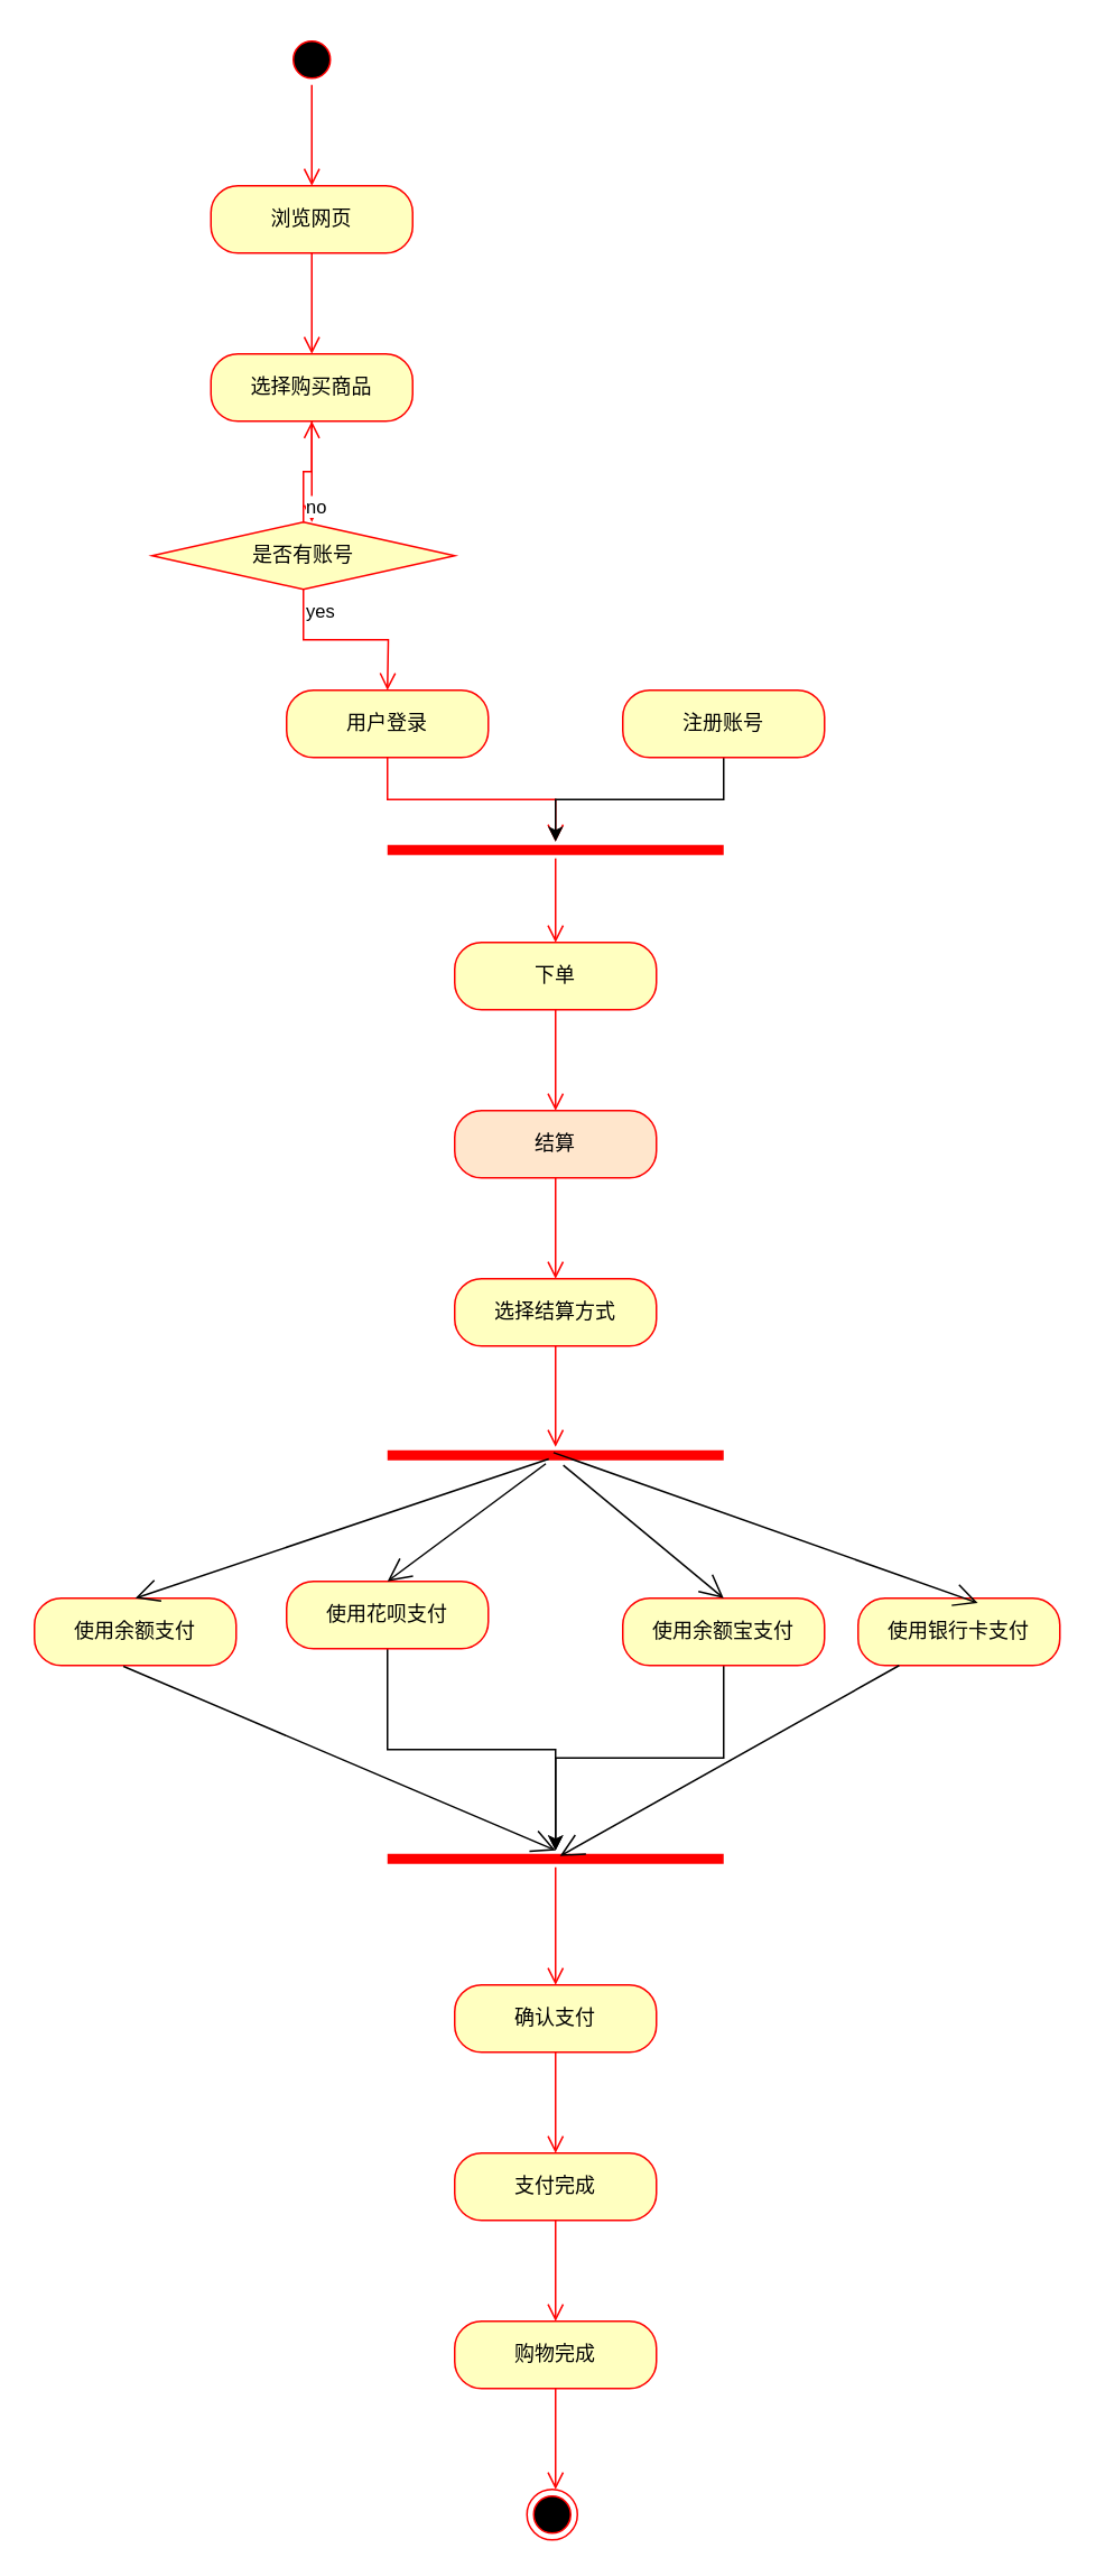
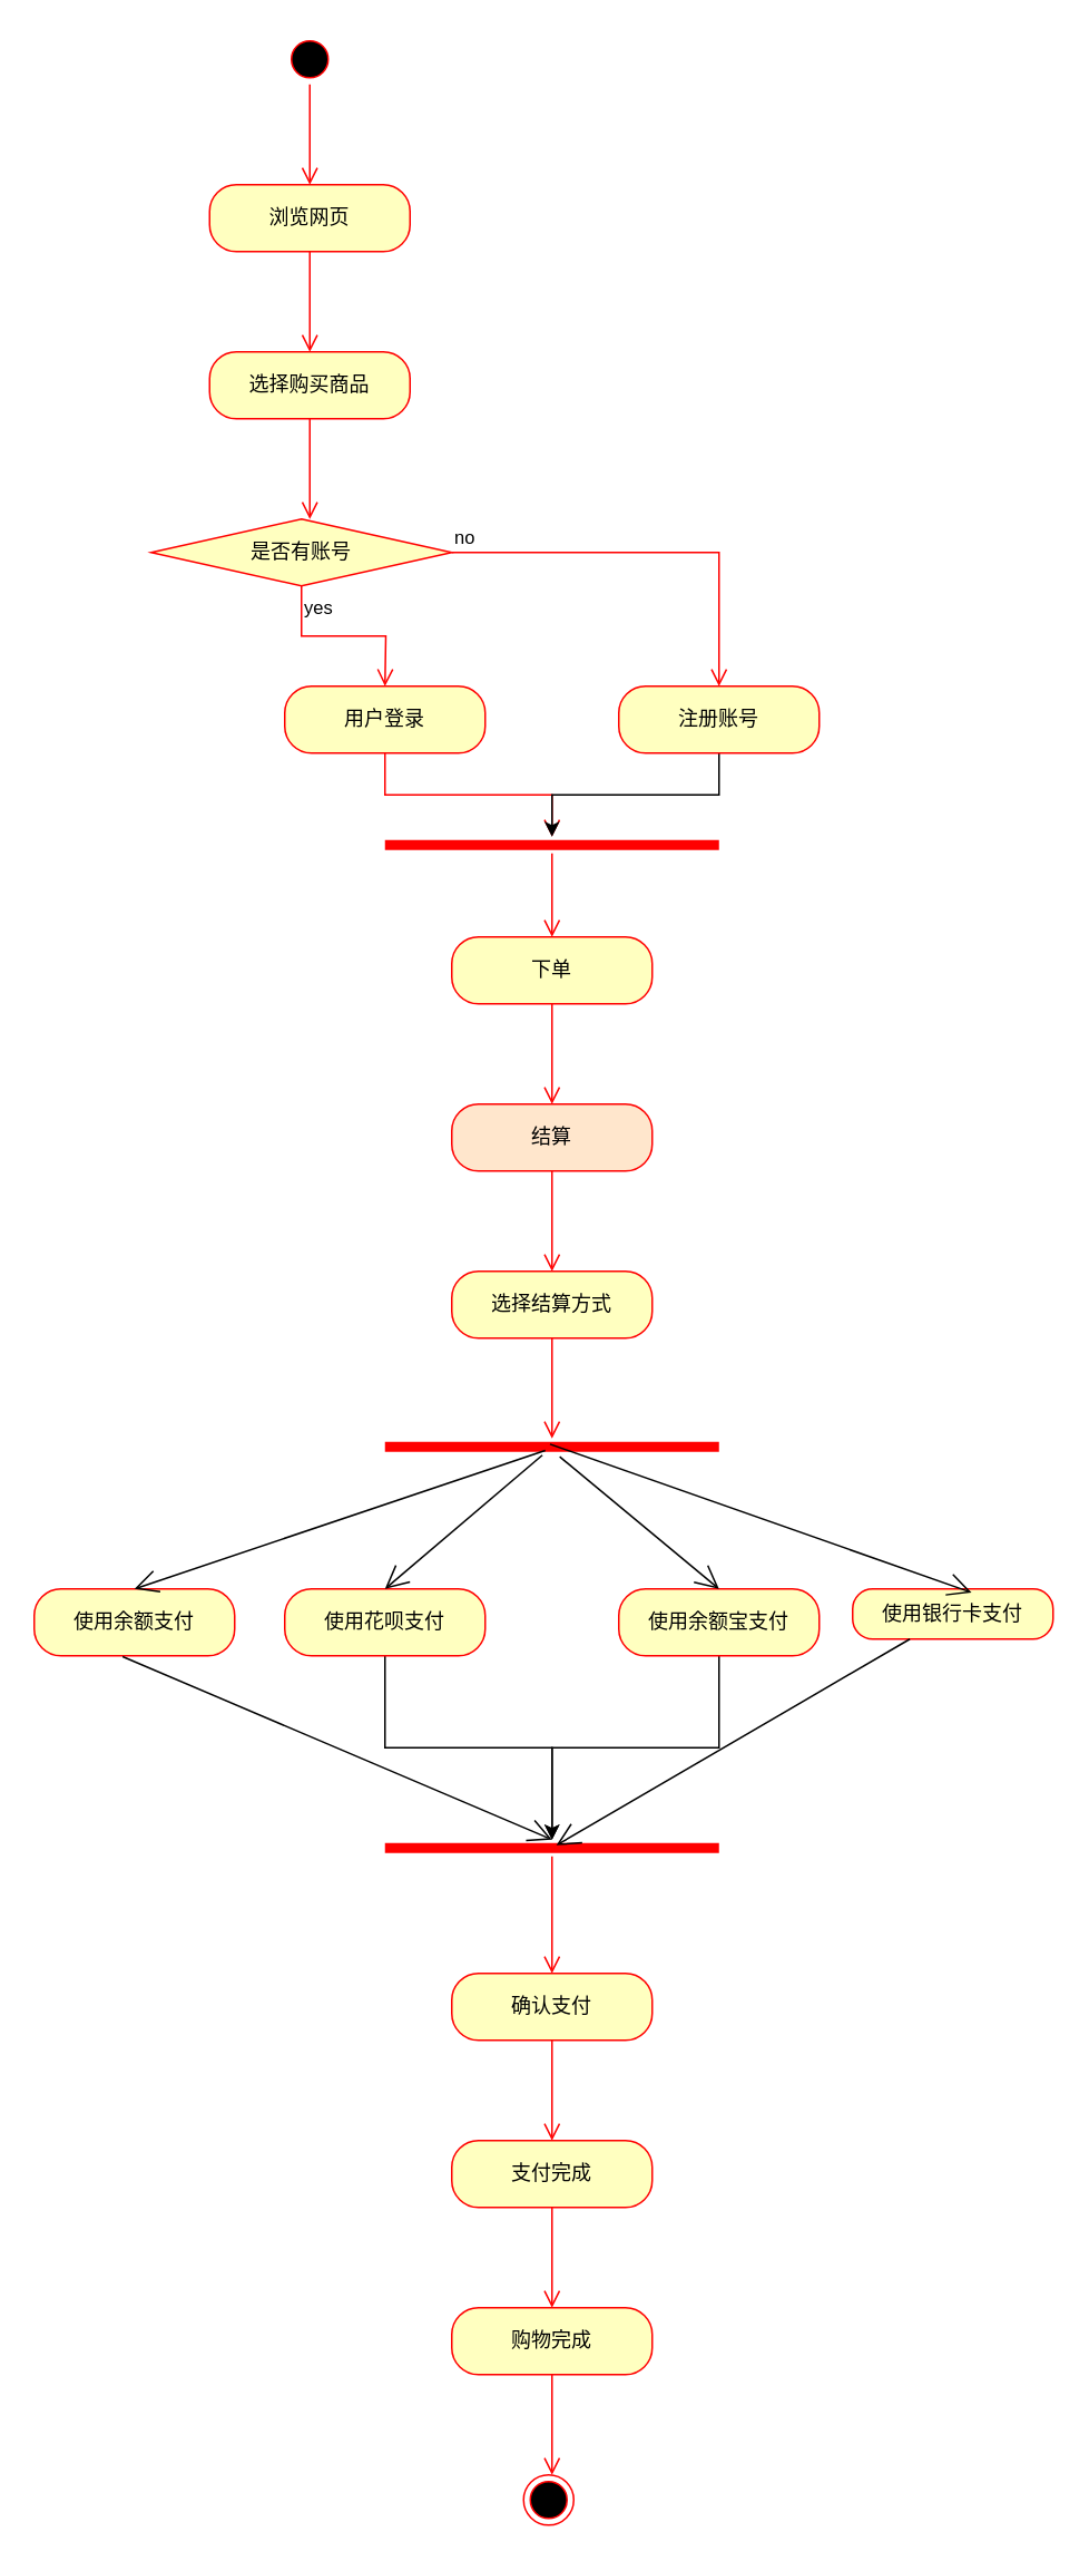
  <mxCell id="0" />
  <mxCell id="1" parent="0" />
  <mxCell id="2" value="" style="ellipse;html=1;shape=startState;fillColor=#000000;strokeColor=#ff0000;" vertex="1" parent="1"><mxGeometry x="170" y="20" width="30" height="30" as="geometry" /></mxCell>
  <mxCell id="3" value="" style="edgeStyle=orthogonalEdgeStyle;html=1;verticalAlign=bottom;endArrow=open;endSize=8;strokeColor=#ff0000;rounded=0;" edge="1" source="2" parent="1"><mxGeometry relative="1" as="geometry"><mxPoint x="185" y="110" as="targetPoint" /></mxGeometry></mxCell>
  <mxCell id="4" value="浏览网页" style="rounded=1;whiteSpace=wrap;html=1;arcSize=40;fontColor=#000000;fillColor=#ffffc0;strokeColor=#ff0000;" vertex="1" parent="1"><mxGeometry x="125" y="110" width="120" height="40" as="geometry" /></mxCell>
  <mxCell id="5" value="" style="edgeStyle=orthogonalEdgeStyle;html=1;verticalAlign=bottom;endArrow=open;endSize=8;strokeColor=#ff0000;rounded=0;" edge="1" source="4" parent="1"><mxGeometry relative="1" as="geometry"><mxPoint x="185" y="210" as="targetPoint" /></mxGeometry></mxCell>
  <mxCell id="6" value="选择购买商品" style="rounded=1;whiteSpace=wrap;html=1;arcSize=40;fontColor=#000000;fillColor=#ffffc0;strokeColor=#ff0000;" vertex="1" parent="1"><mxGeometry x="125" y="210" width="120" height="40" as="geometry" /></mxCell>
  <mxCell id="7" value="" style="edgeStyle=orthogonalEdgeStyle;html=1;verticalAlign=bottom;endArrow=open;endSize=8;strokeColor=#ff0000;rounded=0;" edge="1" source="6" parent="1"><mxGeometry relative="1" as="geometry"><mxPoint x="185" y="310" as="targetPoint" /></mxGeometry></mxCell>
  <mxCell id="8" value="是否有账号" style="rhombus;whiteSpace=wrap;html=1;fontColor=#000000;fillColor=#ffffc0;strokeColor=#ff0000;" vertex="1" parent="1"><mxGeometry x="90" y="310" width="180" height="40" as="geometry" /></mxCell>
- <mxCell id="9" value="no" style="edgeStyle=orthogonalEdgeStyle;html=1;align=left;verticalAlign=bottom;endArrow=open;endSize=8;strokeColor=#ff0000;rounded=0;" edge="1" source="8" parent="1" target="6"><mxGeometry x="-1" relative="1" as="geometry"><mxPoint x="370" y="330" as="targetPoint" /></mxGeometry></mxCell>
+ <mxCell id="9" value="no" style="edgeStyle=orthogonalEdgeStyle;html=1;align=left;verticalAlign=bottom;endArrow=open;endSize=8;strokeColor=#ff0000;rounded=0;entryX=0.5;entryY=0;entryDx=0;entryDy=0;" edge="1" source="8" parent="1" target="14"><mxGeometry x="-1" relative="1" as="geometry"><mxPoint x="370" y="330" as="targetPoint" /></mxGeometry></mxCell>
  <mxCell id="10" value="yes" style="edgeStyle=orthogonalEdgeStyle;html=1;align=left;verticalAlign=top;endArrow=open;endSize=8;strokeColor=#ff0000;rounded=0;" edge="1" source="8" parent="1"><mxGeometry x="-1" relative="1" as="geometry"><mxPoint x="230" y="410" as="targetPoint" /></mxGeometry></mxCell>
  <mxCell id="11" value="用户登录" style="rounded=1;whiteSpace=wrap;html=1;arcSize=40;fontColor=#000000;fillColor=#ffffc0;strokeColor=#ff0000;" vertex="1" parent="1"><mxGeometry x="170" y="410" width="120" height="40" as="geometry" /></mxCell>
  <mxCell id="12" value="" style="edgeStyle=orthogonalEdgeStyle;html=1;verticalAlign=bottom;endArrow=open;endSize=8;strokeColor=#ff0000;rounded=0;" edge="1" source="11" parent="1" target="15"><mxGeometry relative="1" as="geometry"><mxPoint x="230" y="510" as="targetPoint" /></mxGeometry></mxCell>
  <mxCell id="13" value="" style="edgeStyle=orthogonalEdgeStyle;rounded=0;orthogonalLoop=1;jettySize=auto;html=1;" edge="1" parent="1" source="14" target="15"><mxGeometry relative="1" as="geometry" /></mxCell>
  <mxCell id="14" value="注册账号" style="rounded=1;whiteSpace=wrap;html=1;arcSize=40;fontColor=#000000;fillColor=#ffffc0;strokeColor=#ff0000;" vertex="1" parent="1"><mxGeometry x="370" y="410" width="120" height="40" as="geometry" /></mxCell>
  <mxCell id="15" value="" style="shape=line;html=1;strokeWidth=6;strokeColor=#ff0000;" vertex="1" parent="1"><mxGeometry x="230" y="500" width="200" height="10" as="geometry" /></mxCell>
  <mxCell id="16" value="" style="edgeStyle=orthogonalEdgeStyle;html=1;verticalAlign=bottom;endArrow=open;endSize=8;strokeColor=#ff0000;rounded=0;" edge="1" source="15" parent="1"><mxGeometry relative="1" as="geometry"><mxPoint x="330" y="560" as="targetPoint" /></mxGeometry></mxCell>
  <mxCell id="17" value="下单" style="rounded=1;whiteSpace=wrap;html=1;arcSize=40;fontColor=#000000;fillColor=#ffffc0;strokeColor=#ff0000;" vertex="1" parent="1"><mxGeometry x="270" y="560" width="120" height="40" as="geometry" /></mxCell>
  <mxCell id="18" value="" style="edgeStyle=orthogonalEdgeStyle;html=1;verticalAlign=bottom;endArrow=open;endSize=8;strokeColor=#ff0000;rounded=0;" edge="1" source="17" parent="1"><mxGeometry relative="1" as="geometry"><mxPoint x="330" y="660" as="targetPoint" /></mxGeometry></mxCell>
  <mxCell id="19" value="结算" style="rounded=1;whiteSpace=wrap;html=1;arcSize=40;fontColor=#000000;fillColor=#ffe6cc;strokeColor=#ff0000;" vertex="1" parent="1"><mxGeometry x="270" y="660" width="120" height="40" as="geometry" /></mxCell>
  <mxCell id="20" value="" style="edgeStyle=orthogonalEdgeStyle;html=1;verticalAlign=bottom;endArrow=open;endSize=8;strokeColor=#ff0000;rounded=0;" edge="1" source="19" parent="1"><mxGeometry relative="1" as="geometry"><mxPoint x="330" y="760" as="targetPoint" /></mxGeometry></mxCell>
  <mxCell id="21" value="选择结算方式" style="rounded=1;whiteSpace=wrap;html=1;arcSize=40;fontColor=#000000;fillColor=#ffffc0;strokeColor=#ff0000;" vertex="1" parent="1"><mxGeometry x="270" y="760" width="120" height="40" as="geometry" /></mxCell>
  <mxCell id="22" value="" style="edgeStyle=orthogonalEdgeStyle;html=1;verticalAlign=bottom;endArrow=open;endSize=8;strokeColor=#ff0000;rounded=0;" edge="1" source="21" parent="1"><mxGeometry relative="1" as="geometry"><mxPoint x="330" y="860" as="targetPoint" /></mxGeometry></mxCell>
  <mxCell id="23" value="" style="shape=line;html=1;strokeWidth=6;strokeColor=#ff0000;" vertex="1" parent="1"><mxGeometry x="230" y="860" width="200" height="10" as="geometry" /></mxCell>
  <mxCell id="24" value="" style="edgeStyle=orthogonalEdgeStyle;rounded=0;orthogonalLoop=1;jettySize=auto;html=1;" edge="1" parent="1" source="25" target="34"><mxGeometry relative="1" as="geometry" /></mxCell>
  <mxCell id="25" value="使用余额宝支付" style="rounded=1;whiteSpace=wrap;html=1;arcSize=40;fontColor=#000000;fillColor=#ffffc0;strokeColor=#ff0000;" vertex="1" parent="1"><mxGeometry x="370" y="950" width="120" height="40" as="geometry" /></mxCell>
  <mxCell id="26" value="" style="edgeStyle=orthogonalEdgeStyle;rounded=0;orthogonalLoop=1;jettySize=auto;html=1;" edge="1" parent="1" source="27" target="34"><mxGeometry relative="1" as="geometry" /></mxCell>
- <mxCell id="27" value="使用花呗支付" style="rounded=1;whiteSpace=wrap;html=1;arcSize=40;fontColor=#000000;fillColor=#ffffc0;strokeColor=#ff0000;" vertex="1" parent="1"><mxGeometry x="170" y="940" width="120" height="40" as="geometry" /></mxCell>
+ <mxCell id="27" value="使用花呗支付" style="rounded=1;whiteSpace=wrap;html=1;arcSize=40;fontColor=#000000;fillColor=#ffffc0;strokeColor=#ff0000;" vertex="1" parent="1"><mxGeometry x="170" y="950" width="120" height="40" as="geometry" /></mxCell>
  <mxCell id="28" value="使用余额支付" style="rounded=1;whiteSpace=wrap;html=1;arcSize=40;fontColor=#000000;fillColor=#ffffc0;strokeColor=#ff0000;" vertex="1" parent="1"><mxGeometry x="20" y="950" width="120" height="40" as="geometry" /></mxCell>
- <mxCell id="29" value="使用银行卡支付" style="rounded=1;whiteSpace=wrap;html=1;arcSize=40;fontColor=#000000;fillColor=#ffffc0;strokeColor=#ff0000;" vertex="1" parent="1"><mxGeometry x="510" y="950" width="120" height="40" as="geometry" /></mxCell>
+ <mxCell id="29" value="使用银行卡支付" style="rounded=1;whiteSpace=wrap;html=1;arcSize=40;fontColor=#000000;fillColor=#ffffc0;strokeColor=#ff0000;" vertex="1" parent="1"><mxGeometry x="510" y="950" width="120" height="30" as="geometry" /></mxCell>
  <mxCell id="30" value="" style="endArrow=open;endFill=1;endSize=12;html=1;rounded=0;exitX=0.523;exitY=1.094;exitDx=0;exitDy=0;exitPerimeter=0;entryX=0.5;entryY=0;entryDx=0;entryDy=0;" edge="1" parent="1" source="23" target="25"><mxGeometry width="160" relative="1" as="geometry"><mxPoint x="250" y="1020" as="sourcePoint" /><mxPoint x="410" y="1020" as="targetPoint" /></mxGeometry></mxCell>
  <mxCell id="31" value="" style="endArrow=open;endFill=1;endSize=12;html=1;rounded=0;exitX=0.471;exitY=1;exitDx=0;exitDy=0;exitPerimeter=0;entryX=0.5;entryY=0;entryDx=0;entryDy=0;" edge="1" parent="1" source="23" target="27"><mxGeometry width="160" relative="1" as="geometry"><mxPoint x="250" y="1020" as="sourcePoint" /><mxPoint x="410" y="1020" as="targetPoint" /></mxGeometry></mxCell>
  <mxCell id="32" value="" style="endArrow=open;endFill=1;endSize=12;html=1;rounded=0;exitX=0.494;exitY=0.341;exitDx=0;exitDy=0;exitPerimeter=0;entryX=0.593;entryY=0.071;entryDx=0;entryDy=0;entryPerimeter=0;" edge="1" parent="1" source="23" target="29"><mxGeometry width="160" relative="1" as="geometry"><mxPoint x="250" y="1020" as="sourcePoint" /><mxPoint x="410" y="1020" as="targetPoint" /></mxGeometry></mxCell>
  <mxCell id="33" value="" style="endArrow=open;endFill=1;endSize=12;html=1;rounded=0;exitX=0.48;exitY=0.718;exitDx=0;exitDy=0;exitPerimeter=0;entryX=0.5;entryY=0;entryDx=0;entryDy=0;" edge="1" parent="1" source="23" target="28"><mxGeometry width="160" relative="1" as="geometry"><mxPoint x="250" y="1020" as="sourcePoint" /><mxPoint x="410" y="1020" as="targetPoint" /></mxGeometry></mxCell>
  <mxCell id="34" value="" style="shape=line;html=1;strokeWidth=6;strokeColor=#ff0000;" vertex="1" parent="1"><mxGeometry x="230" y="1100" width="200" height="10" as="geometry" /></mxCell>
  <mxCell id="35" value="" style="edgeStyle=orthogonalEdgeStyle;html=1;verticalAlign=bottom;endArrow=open;endSize=8;strokeColor=#ff0000;rounded=0;" edge="1" source="34" parent="1"><mxGeometry relative="1" as="geometry"><mxPoint x="330" y="1180" as="targetPoint" /></mxGeometry></mxCell>
  <mxCell id="36" value="" style="endArrow=open;endFill=1;endSize=12;html=1;rounded=0;entryX=0.513;entryY=0.341;entryDx=0;entryDy=0;entryPerimeter=0;" edge="1" parent="1" source="29" target="34"><mxGeometry width="160" relative="1" as="geometry"><mxPoint x="250" y="1020" as="sourcePoint" /><mxPoint x="410" y="1020" as="targetPoint" /></mxGeometry></mxCell>
  <mxCell id="37" value="" style="endArrow=open;endFill=1;endSize=12;html=1;rounded=0;exitX=0.441;exitY=1.012;exitDx=0;exitDy=0;exitPerimeter=0;" edge="1" parent="1" source="28"><mxGeometry width="160" relative="1" as="geometry"><mxPoint x="250" y="1020" as="sourcePoint" /><mxPoint x="330" y="1100" as="targetPoint" /></mxGeometry></mxCell>
  <mxCell id="38" value="确认支付" style="rounded=1;whiteSpace=wrap;html=1;arcSize=40;fontColor=#000000;fillColor=#ffffc0;strokeColor=#ff0000;" vertex="1" parent="1"><mxGeometry x="270" y="1180" width="120" height="40" as="geometry" /></mxCell>
  <mxCell id="39" value="" style="edgeStyle=orthogonalEdgeStyle;html=1;verticalAlign=bottom;endArrow=open;endSize=8;strokeColor=#ff0000;rounded=0;" edge="1" source="38" parent="1"><mxGeometry relative="1" as="geometry"><mxPoint x="330" y="1280" as="targetPoint" /></mxGeometry></mxCell>
  <mxCell id="40" value="支付完成" style="rounded=1;whiteSpace=wrap;html=1;arcSize=40;fontColor=#000000;fillColor=#ffffc0;strokeColor=#ff0000;" vertex="1" parent="1"><mxGeometry x="270" y="1280" width="120" height="40" as="geometry" /></mxCell>
  <mxCell id="41" value="" style="edgeStyle=orthogonalEdgeStyle;html=1;verticalAlign=bottom;endArrow=open;endSize=8;strokeColor=#ff0000;rounded=0;" edge="1" source="40" parent="1"><mxGeometry relative="1" as="geometry"><mxPoint x="330" y="1380" as="targetPoint" /></mxGeometry></mxCell>
  <mxCell id="42" value="购物完成" style="rounded=1;whiteSpace=wrap;html=1;arcSize=40;fontColor=#000000;fillColor=#ffffc0;strokeColor=#ff0000;" vertex="1" parent="1"><mxGeometry x="270" y="1380" width="120" height="40" as="geometry" /></mxCell>
  <mxCell id="43" value="" style="edgeStyle=orthogonalEdgeStyle;html=1;verticalAlign=bottom;endArrow=open;endSize=8;strokeColor=#ff0000;rounded=0;" edge="1" source="42" parent="1"><mxGeometry relative="1" as="geometry"><mxPoint x="330" y="1480" as="targetPoint" /></mxGeometry></mxCell>
  <mxCell id="44" value="" style="ellipse;html=1;shape=endState;fillColor=#000000;strokeColor=#ff0000;" vertex="1" parent="1"><mxGeometry x="313" y="1480" width="30" height="30" as="geometry" /></mxCell>
